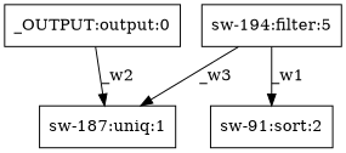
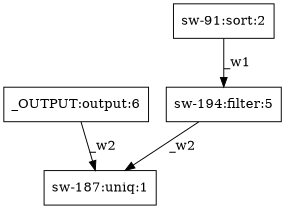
  digraph {
    node [shape=box]
-   n1 [label="_OUTPUT:output:0"]
+   n1 [label="_OUTPUT:output:6"]
    n2 [label="sw-187:uniq:1"]
    n3 [label="sw-91:sort:2"]
    n4 [label="sw-194:filter:5"]
    n1 -> n2 [label=_w2]
-   n4 -> n3 [label=_w1]
-   n4 -> n2 [label=_w3]
+   n3 -> n4 [label=_w1]
+   n4 -> n2 [label=_w2]
  }
